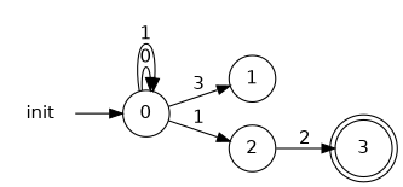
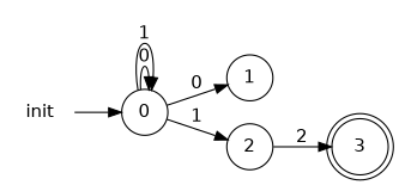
  digraph {
    fontname="DejaVu Sans"
    rankdir=LR
    node [fontname="DejaVu Sans" shape=circle]
    edge [fontname="DejaVu Sans"]
    3 [shape=doublecircle]
    init [shape=none]
    0
    1
    2
    init -> 0
    0 -> 0 [label=0]
    0 -> 0 [label=1]
-   0 -> 1 [label=3]
+   0 -> 1 [label=0]
    0 -> 2 [label=1]
    2 -> 3 [label=2]
  }
